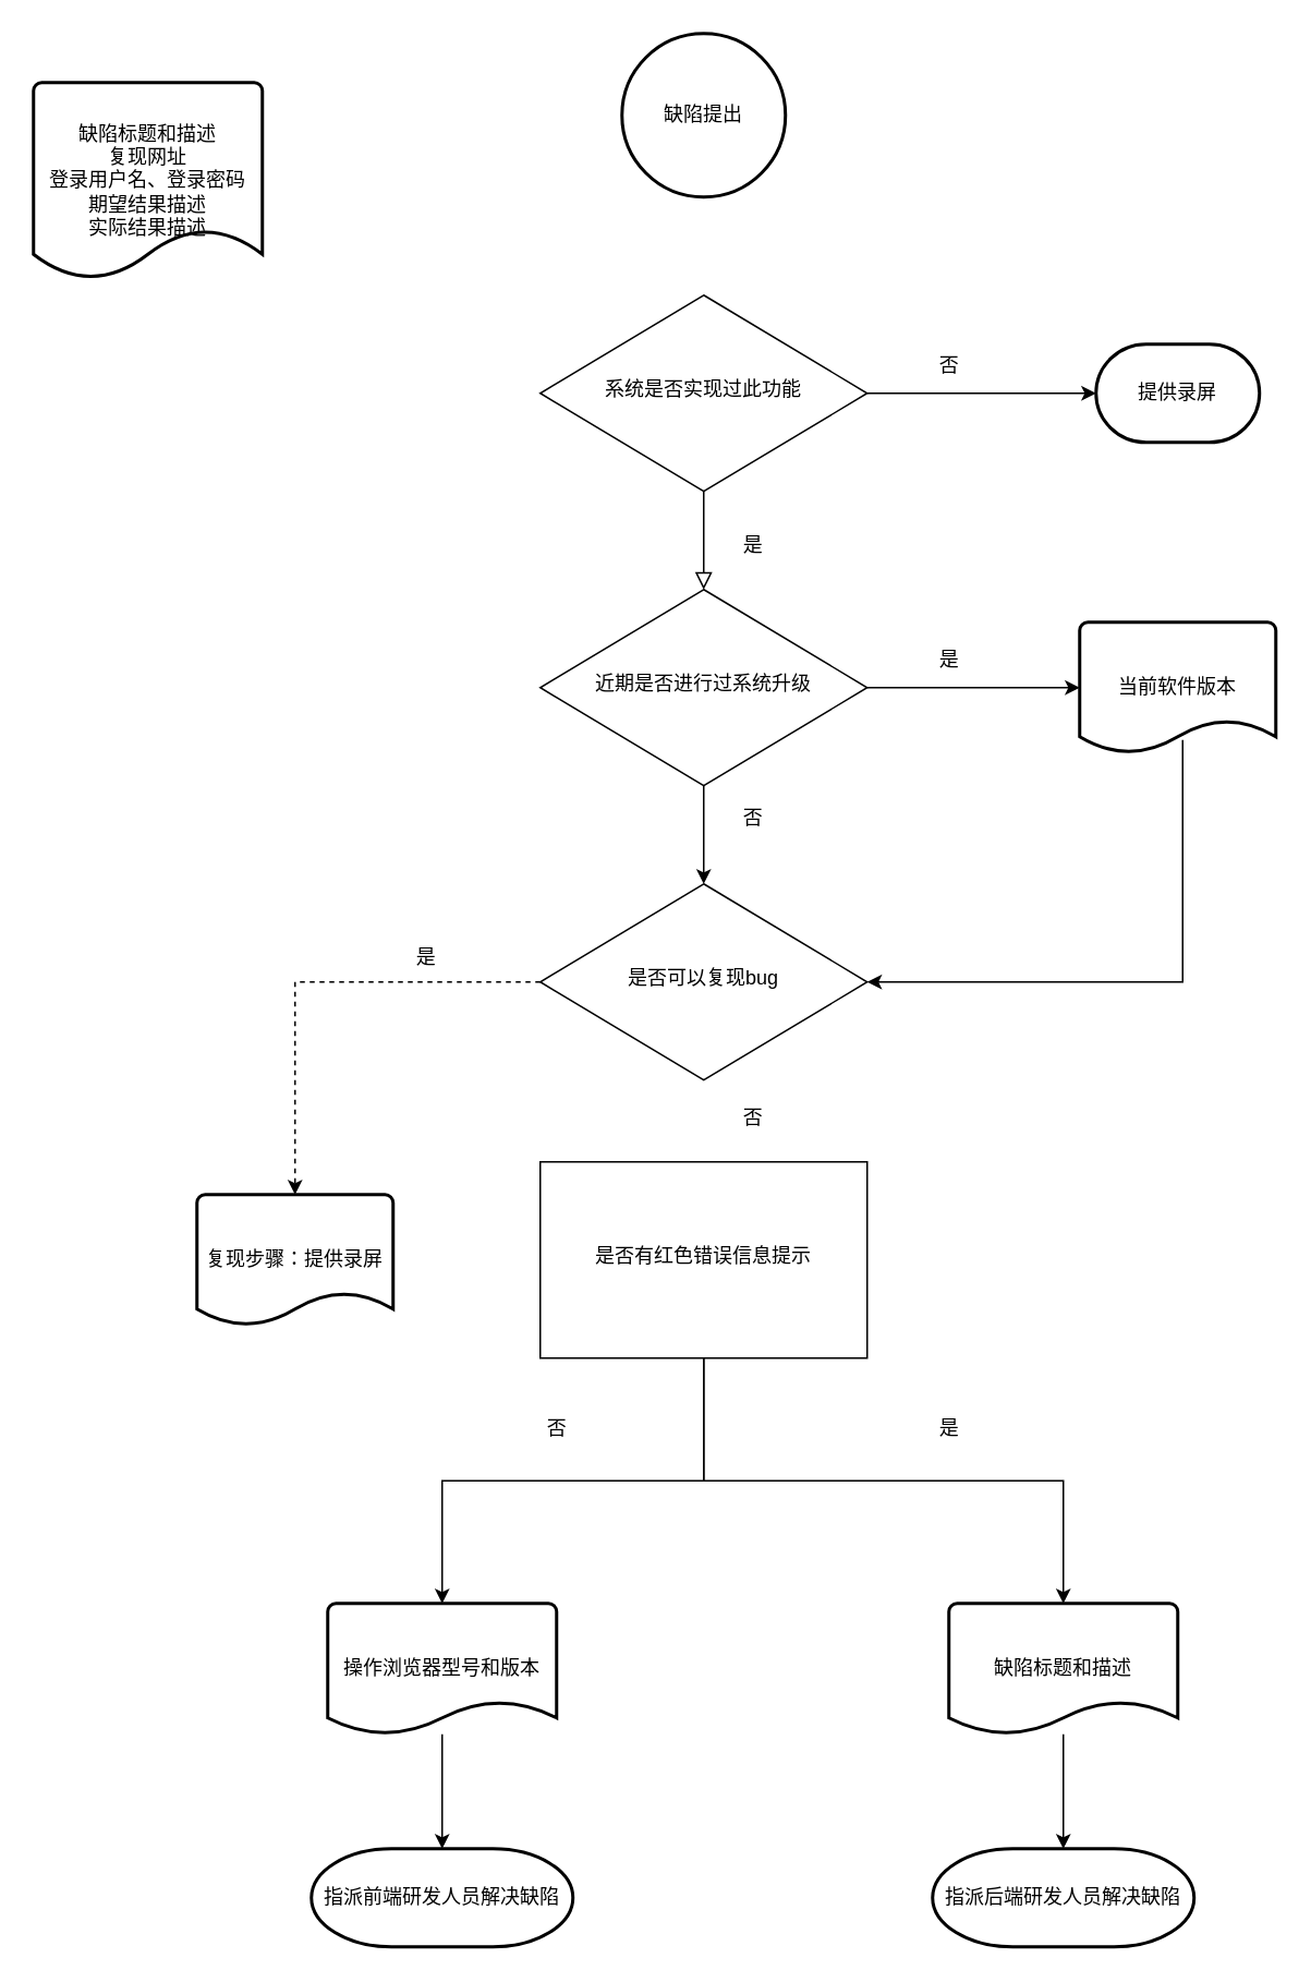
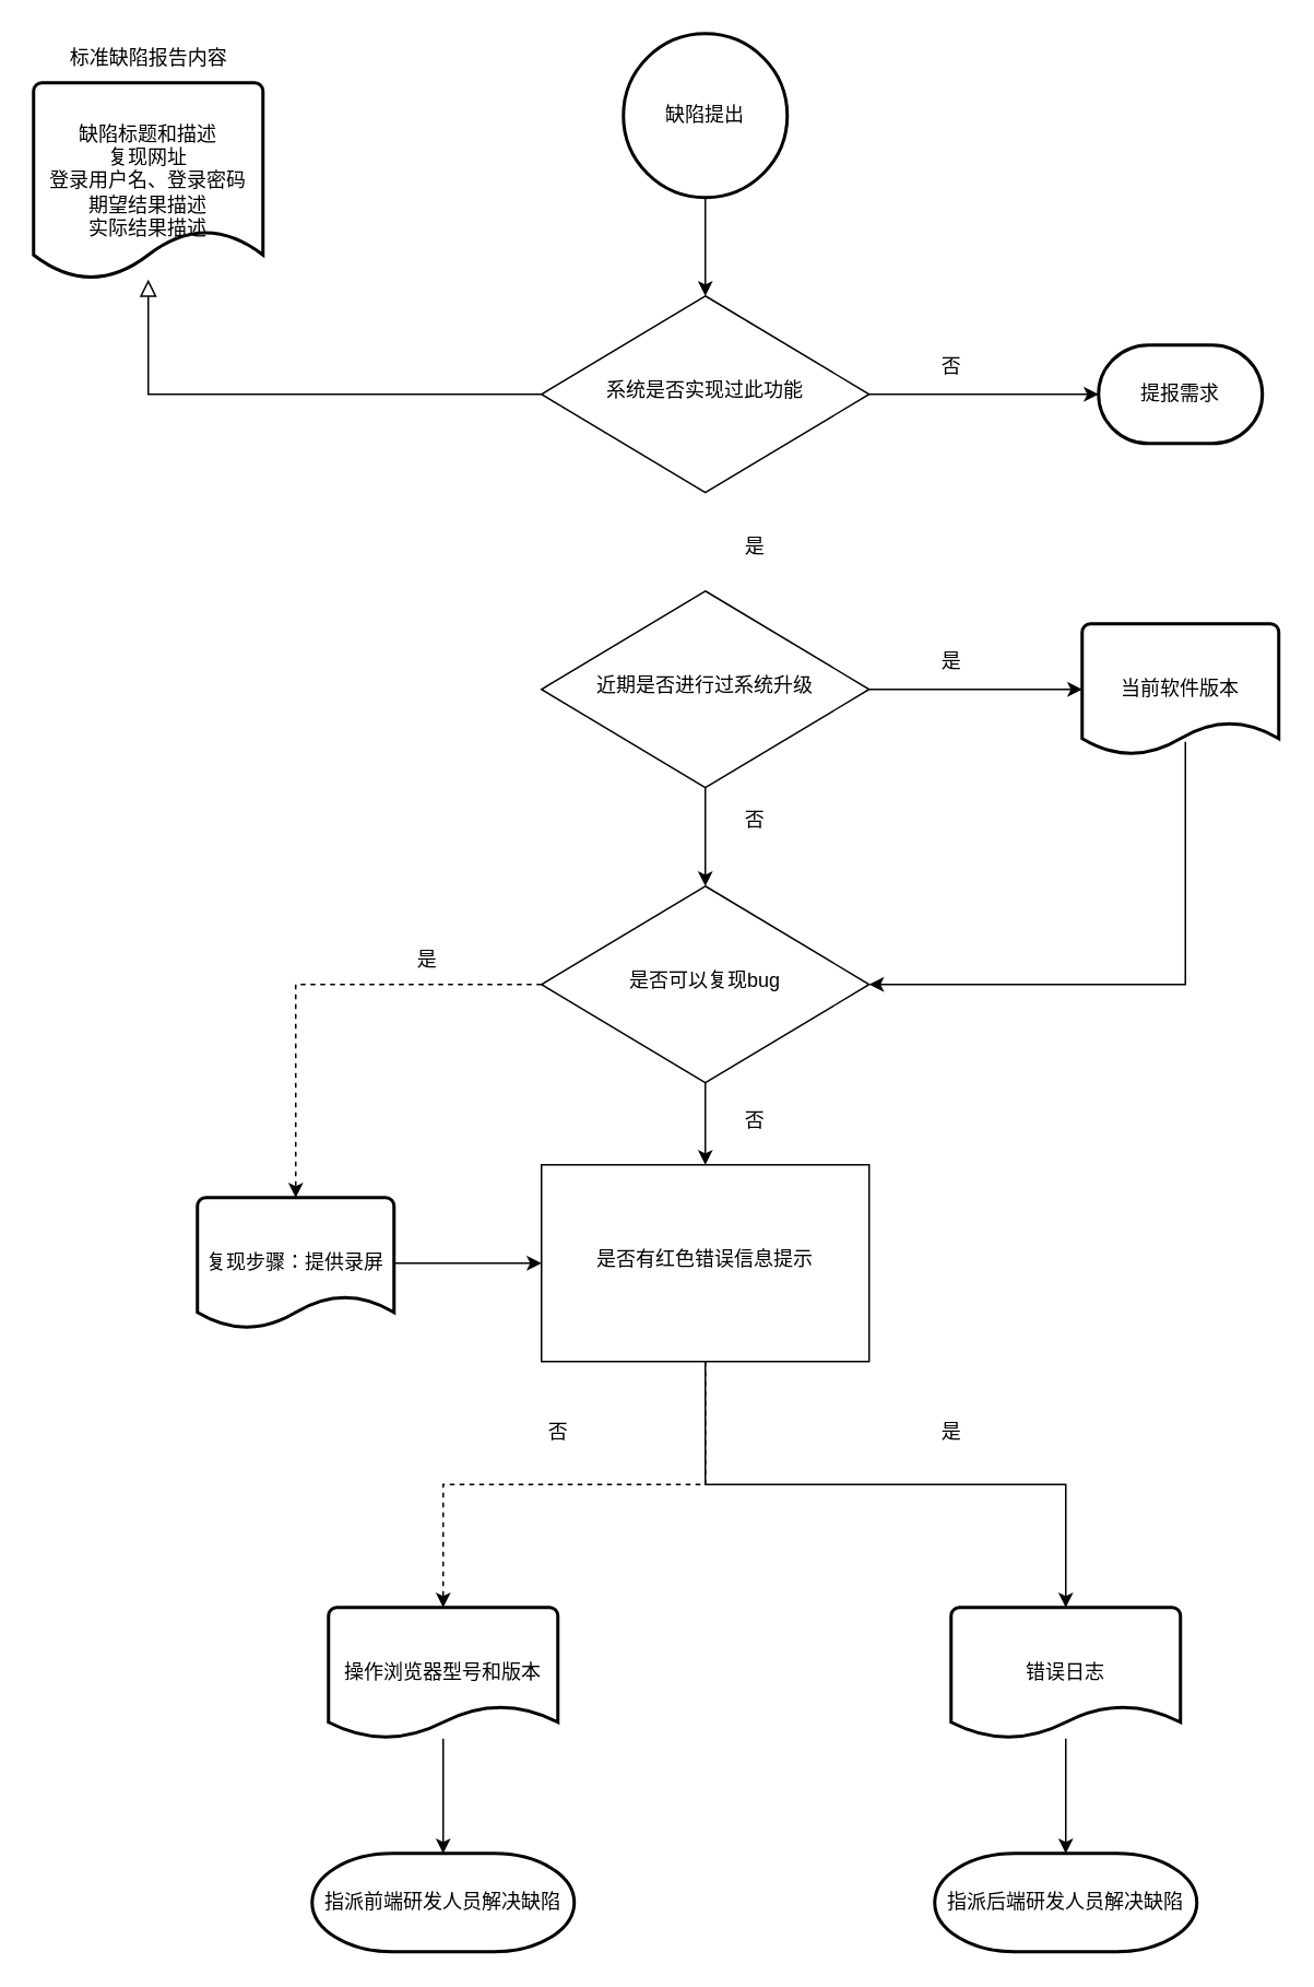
  <mxCell id="0" />
  <mxCell id="1" parent="0" />
- <mxCell id="2" value="" style="rounded=0;html=1;jettySize=auto;orthogonalLoop=1;fontSize=11;endArrow=block;endFill=0;endSize=8;strokeWidth=1;shadow=0;labelBackgroundColor=none;edgeStyle=orthogonalEdgeStyle;" parent="1" source="4" target="7" edge="1"><mxGeometry x="0.333" y="30" relative="1" as="geometry"><mxPoint as="offset" /></mxGeometry></mxCell>
+ <mxCell id="2" value="" style="rounded=0;html=1;jettySize=auto;orthogonalLoop=1;fontSize=11;endArrow=block;endFill=0;endSize=8;strokeWidth=1;shadow=0;labelBackgroundColor=none;edgeStyle=orthogonalEdgeStyle;" parent="1" source="4" target="19" edge="1"><mxGeometry x="0.333" y="30" relative="1" as="geometry"><mxPoint as="offset" /></mxGeometry></mxCell>
  <mxCell id="3" style="edgeStyle=orthogonalEdgeStyle;rounded=0;orthogonalLoop=1;jettySize=auto;html=1;exitX=1;exitY=0.5;exitDx=0;exitDy=0;entryX=0;entryY=0.5;entryDx=0;entryDy=0;entryPerimeter=0;" edge="1" parent="1" source="4" target="12"><mxGeometry relative="1" as="geometry" /></mxCell>
  <mxCell id="4" value="系统是否实现过此功能" style="rhombus;whiteSpace=wrap;html=1;shadow=0;fontFamily=Helvetica;fontSize=12;align=center;strokeWidth=1;spacing=6;spacingTop=-4;" parent="1" vertex="1"><mxGeometry x="330" y="180" width="200" height="120" as="geometry" /></mxCell>
  <mxCell id="5" style="edgeStyle=orthogonalEdgeStyle;rounded=0;orthogonalLoop=1;jettySize=auto;html=1;exitX=1;exitY=0.5;exitDx=0;exitDy=0;entryX=0;entryY=0.5;entryDx=0;entryDy=0;entryPerimeter=0;" edge="1" parent="1" source="7" target="22"><mxGeometry relative="1" as="geometry" /></mxCell>
  <mxCell id="6" style="edgeStyle=orthogonalEdgeStyle;rounded=0;orthogonalLoop=1;jettySize=auto;html=1;exitX=0.5;exitY=1;exitDx=0;exitDy=0;entryX=0.5;entryY=0;entryDx=0;entryDy=0;" edge="1" parent="1" source="7" target="11"><mxGeometry relative="1" as="geometry" /></mxCell>
  <mxCell id="7" value="近期是否进行过系统升级" style="rhombus;whiteSpace=wrap;html=1;shadow=0;fontFamily=Helvetica;fontSize=12;align=center;strokeWidth=1;spacing=6;spacingTop=-4;" parent="1" vertex="1"><mxGeometry x="330" y="360" width="200" height="120" as="geometry" /></mxCell>
  <mxCell id="8" value="否" style="text;html=1;align=center;verticalAlign=middle;resizable=0;points=[];autosize=1;strokeColor=none;fillColor=none;" vertex="1" parent="1"><mxGeometry x="440" y="485" width="40" height="30" as="geometry" /></mxCell>
+ <mxCell id="9" style="edgeStyle=orthogonalEdgeStyle;rounded=0;orthogonalLoop=1;jettySize=auto;html=1;exitX=0.5;exitY=1;exitDx=0;exitDy=0;entryX=0.5;entryY=0;entryDx=0;entryDy=0;" edge="1" parent="1" source="11" target="30"><mxGeometry relative="1" as="geometry" /></mxCell>
  <mxCell id="10" style="edgeStyle=orthogonalEdgeStyle;rounded=0;orthogonalLoop=1;jettySize=auto;html=1;exitX=0;exitY=0.5;exitDx=0;exitDy=0;entryX=0.5;entryY=0;entryDx=0;entryDy=0;entryPerimeter=0;dashed=1;" edge="1" parent="1" source="11" target="33"><mxGeometry relative="1" as="geometry" /></mxCell>
  <mxCell id="11" value="是否可以复现bug" style="rhombus;whiteSpace=wrap;html=1;shadow=0;fontFamily=Helvetica;fontSize=12;align=center;strokeWidth=1;spacing=6;spacingTop=-4;" vertex="1" parent="1"><mxGeometry x="330" y="540" width="200" height="120" as="geometry" /></mxCell>
- <mxCell id="12" value="提供录屏" style="strokeWidth=2;html=1;shape=mxgraph.flowchart.terminator;whiteSpace=wrap;" vertex="1" parent="1"><mxGeometry x="670" y="210" width="100" height="60" as="geometry" /></mxCell>
+ <mxCell id="12" value="提报需求" style="strokeWidth=2;html=1;shape=mxgraph.flowchart.terminator;whiteSpace=wrap;" vertex="1" parent="1"><mxGeometry x="670" y="210" width="100" height="60" as="geometry" /></mxCell>
  <mxCell id="13" value="否" style="text;html=1;align=center;verticalAlign=middle;resizable=0;points=[];autosize=1;strokeColor=none;fillColor=none;" vertex="1" parent="1"><mxGeometry x="560" y="208" width="40" height="30" as="geometry" /></mxCell>
  <mxCell id="14" value="是" style="text;html=1;align=center;verticalAlign=middle;resizable=0;points=[];autosize=1;strokeColor=none;fillColor=none;" vertex="1" parent="1"><mxGeometry x="240" y="570" width="40" height="30" as="geometry" /></mxCell>
  <mxCell id="15" style="edgeStyle=orthogonalEdgeStyle;rounded=0;orthogonalLoop=1;jettySize=auto;html=1;entryX=0.5;entryY=0;entryDx=0;entryDy=0;entryPerimeter=0;" edge="1" parent="1" source="16" target="24"><mxGeometry relative="1" as="geometry" /></mxCell>
  <mxCell id="16" value="操作浏览器型号和版本" style="strokeWidth=2;html=1;shape=mxgraph.flowchart.document2;whiteSpace=wrap;size=0.25;" vertex="1" parent="1"><mxGeometry x="200" y="980" width="140" height="80" as="geometry" /></mxCell>
  <mxCell id="17" style="edgeStyle=orthogonalEdgeStyle;rounded=0;orthogonalLoop=1;jettySize=auto;html=1;entryX=0.5;entryY=0;entryDx=0;entryDy=0;entryPerimeter=0;" edge="1" parent="1" source="18" target="35"><mxGeometry relative="1" as="geometry" /></mxCell>
- <mxCell id="18" value="缺陷标题和描述" style="strokeWidth=2;html=1;shape=mxgraph.flowchart.document2;whiteSpace=wrap;size=0.25;" vertex="1" parent="1"><mxGeometry x="580" y="980" width="140" height="80" as="geometry" /></mxCell>
+ <mxCell id="18" value="错误日志" style="strokeWidth=2;html=1;shape=mxgraph.flowchart.document2;whiteSpace=wrap;size=0.25;" vertex="1" parent="1"><mxGeometry x="580" y="980" width="140" height="80" as="geometry" /></mxCell>
  <mxCell id="19" value="缺陷标题和描述&lt;br&gt;复现网址&lt;br&gt;登录用户名、登录密码&lt;br&gt;期望结果描述&lt;br&gt;实际结果描述" style="strokeWidth=2;html=1;shape=mxgraph.flowchart.document2;whiteSpace=wrap;size=0.25;" vertex="1" parent="1"><mxGeometry x="20" y="50" width="140" height="120" as="geometry" /></mxCell>
+ <mxCell id="20" value="标准缺陷报告内容" style="text;html=1;align=center;verticalAlign=middle;resizable=0;points=[];autosize=1;strokeColor=none;fillColor=none;" vertex="1" parent="1"><mxGeometry x="30" y="20" width="120" height="30" as="geometry" /></mxCell>
  <mxCell id="21" style="edgeStyle=orthogonalEdgeStyle;rounded=0;orthogonalLoop=1;jettySize=auto;html=1;entryX=1;entryY=0.5;entryDx=0;entryDy=0;exitX=0.525;exitY=0.9;exitDx=0;exitDy=0;exitPerimeter=0;" edge="1" parent="1" source="22" target="11"><mxGeometry relative="1" as="geometry"><mxPoint x="750" y="590" as="targetPoint" /><Array as="points"><mxPoint x="723" y="600" /></Array></mxGeometry></mxCell>
  <mxCell id="22" value="当前软件版本" style="strokeWidth=2;html=1;shape=mxgraph.flowchart.document2;whiteSpace=wrap;size=0.25;" vertex="1" parent="1"><mxGeometry x="660" y="380" width="120" height="80" as="geometry" /></mxCell>
  <mxCell id="23" value="是" style="text;html=1;align=center;verticalAlign=middle;resizable=0;points=[];autosize=1;strokeColor=none;fillColor=none;" vertex="1" parent="1"><mxGeometry x="560" y="388" width="40" height="30" as="geometry" /></mxCell>
  <mxCell id="24" value="指派前端研发人员解决缺陷" style="strokeWidth=2;html=1;shape=mxgraph.flowchart.terminator;whiteSpace=wrap;" vertex="1" parent="1"><mxGeometry x="190" y="1130" width="160" height="60" as="geometry" /></mxCell>
+ <mxCell id="25" style="edgeStyle=orthogonalEdgeStyle;rounded=0;orthogonalLoop=1;jettySize=auto;html=1;exitX=0.5;exitY=1;exitDx=0;exitDy=0;exitPerimeter=0;entryX=0.5;entryY=0;entryDx=0;entryDy=0;" edge="1" parent="1" source="26" target="4"><mxGeometry relative="1" as="geometry" /></mxCell>
  <mxCell id="26" value="缺陷提出" style="strokeWidth=2;html=1;shape=mxgraph.flowchart.start_2;whiteSpace=wrap;" vertex="1" parent="1"><mxGeometry x="380" y="20" width="100" height="100" as="geometry" /></mxCell>
  <mxCell id="27" value="是&lt;br&gt;" style="text;html=1;align=center;verticalAlign=middle;resizable=0;points=[];autosize=1;strokeColor=none;fillColor=none;" vertex="1" parent="1"><mxGeometry x="440" y="318" width="40" height="30" as="geometry" /></mxCell>
- <mxCell id="28" style="edgeStyle=orthogonalEdgeStyle;rounded=0;orthogonalLoop=1;jettySize=auto;html=1;exitX=0.5;exitY=1;exitDx=0;exitDy=0;entryX=0.5;entryY=0;entryDx=0;entryDy=0;entryPerimeter=0;" edge="1" parent="1" source="30" target="16"><mxGeometry relative="1" as="geometry" /></mxCell>
+ <mxCell id="28" style="edgeStyle=orthogonalEdgeStyle;rounded=0;orthogonalLoop=1;jettySize=auto;html=1;exitX=0.5;exitY=1;exitDx=0;exitDy=0;entryX=0.5;entryY=0;entryDx=0;entryDy=0;entryPerimeter=0;dashed=1;" edge="1" parent="1" source="30" target="16"><mxGeometry relative="1" as="geometry" /></mxCell>
  <mxCell id="29" style="edgeStyle=orthogonalEdgeStyle;rounded=0;orthogonalLoop=1;jettySize=auto;html=1;exitX=0.5;exitY=1;exitDx=0;exitDy=0;entryX=0.5;entryY=0;entryDx=0;entryDy=0;entryPerimeter=0;" edge="1" parent="1" source="30" target="18"><mxGeometry relative="1" as="geometry" /></mxCell>
  <mxCell id="30" value="是否有红色错误信息提示" style="whiteSpace=wrap;html=1;shadow=0;fontFamily=Helvetica;fontSize=12;align=center;strokeWidth=1;spacing=6;spacingTop=-4;rounded=0;" vertex="1" parent="1"><mxGeometry x="330" y="710" width="200" height="120" as="geometry" /></mxCell>
  <mxCell id="31" value="否" style="text;html=1;align=center;verticalAlign=middle;resizable=0;points=[];autosize=1;strokeColor=none;fillColor=none;" vertex="1" parent="1"><mxGeometry x="440" y="668" width="40" height="30" as="geometry" /></mxCell>
+ <mxCell id="32" style="edgeStyle=orthogonalEdgeStyle;rounded=0;orthogonalLoop=1;jettySize=auto;html=1;entryX=0;entryY=0.5;entryDx=0;entryDy=0;" edge="1" parent="1" source="33" target="30"><mxGeometry relative="1" as="geometry" /></mxCell>
  <mxCell id="33" value="复现步骤：提供录屏" style="strokeWidth=2;html=1;shape=mxgraph.flowchart.document2;whiteSpace=wrap;size=0.25;" vertex="1" parent="1"><mxGeometry x="120" y="730" width="120" height="80" as="geometry" /></mxCell>
  <mxCell id="34" value="否" style="text;html=1;align=center;verticalAlign=middle;resizable=0;points=[];autosize=1;strokeColor=none;fillColor=none;" vertex="1" parent="1"><mxGeometry x="320" y="858" width="40" height="30" as="geometry" /></mxCell>
  <mxCell id="35" value="指派后端研发人员解决缺陷" style="strokeWidth=2;html=1;shape=mxgraph.flowchart.terminator;whiteSpace=wrap;" vertex="1" parent="1"><mxGeometry x="570" y="1130" width="160" height="60" as="geometry" /></mxCell>
  <mxCell id="36" value="是" style="text;html=1;align=center;verticalAlign=middle;resizable=0;points=[];autosize=1;strokeColor=none;fillColor=none;" vertex="1" parent="1"><mxGeometry x="560" y="858" width="40" height="30" as="geometry" /></mxCell>
